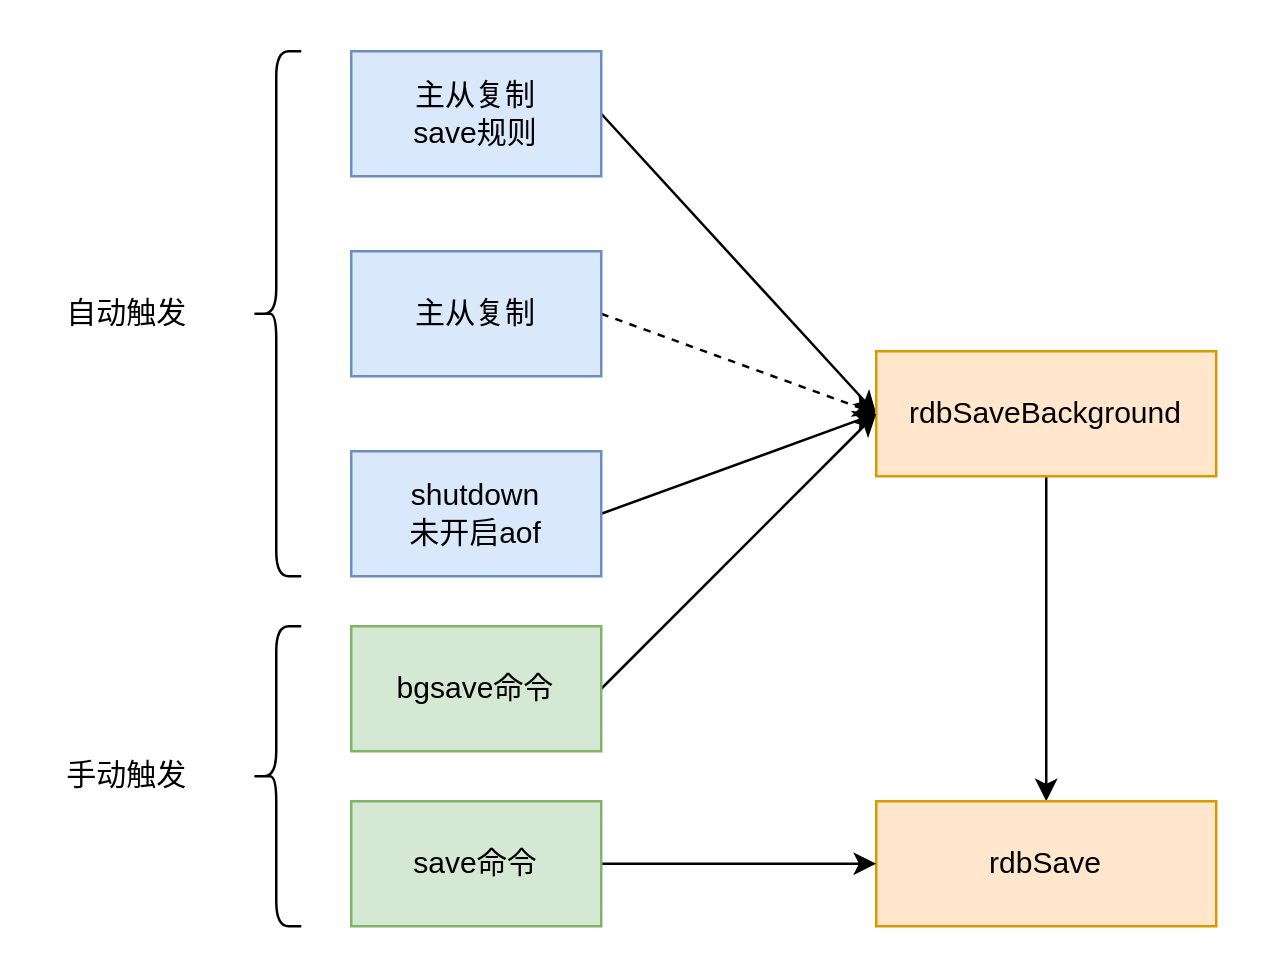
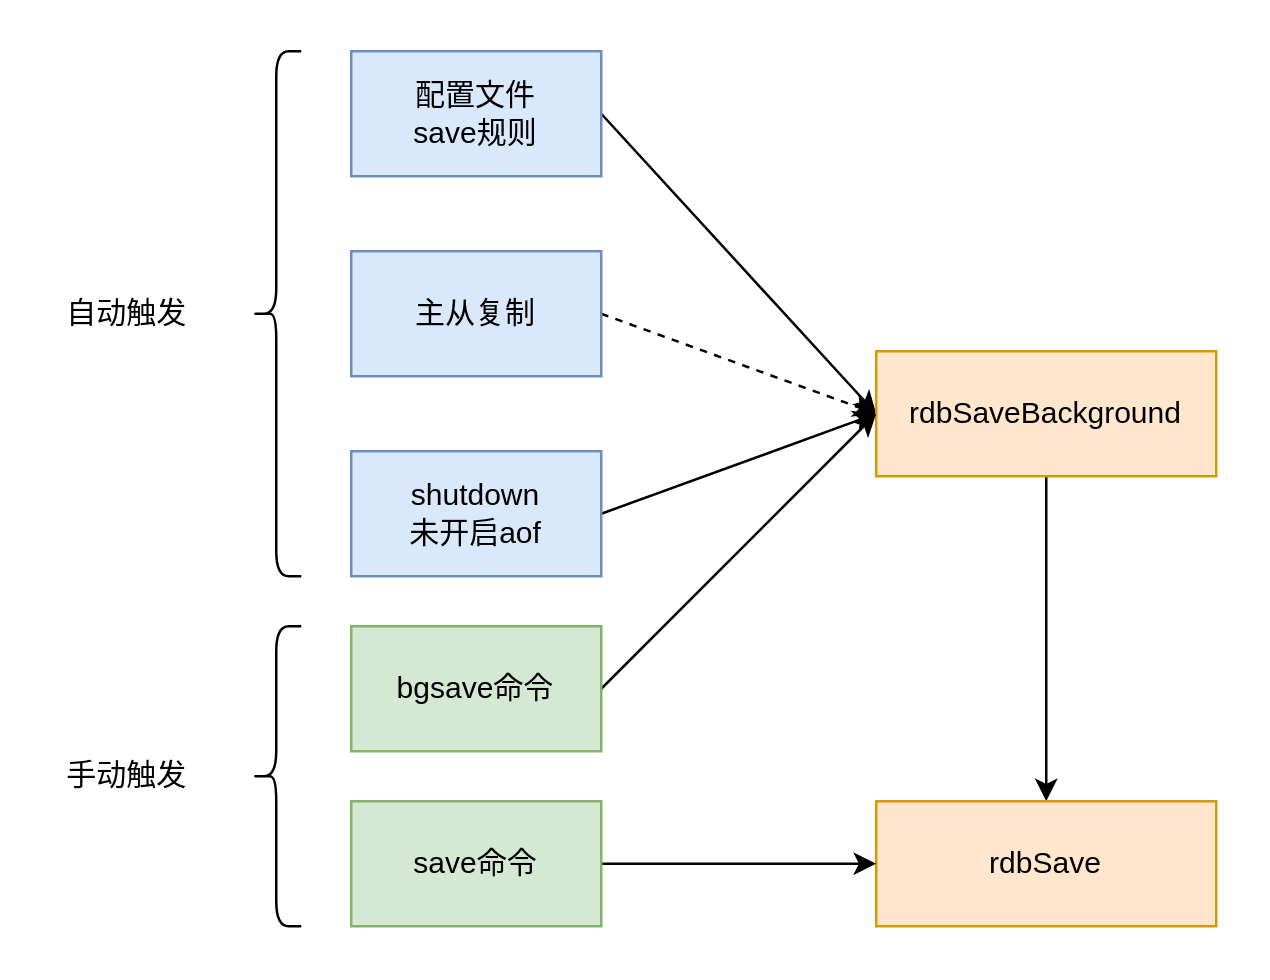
  <mxCell id="0" />
  <mxCell id="1" parent="0" />
  <mxCell id="2" style="rounded=0;orthogonalLoop=1;jettySize=auto;html=1;exitX=1;exitY=0.5;exitDx=0;exitDy=0;entryX=0;entryY=0.5;entryDx=0;entryDy=0;" edge="1" parent="1" source="3" target="9"><mxGeometry relative="1" as="geometry" /></mxCell>
- <mxCell id="3" value="主从复制&lt;br&gt;save规则" style="rounded=0;whiteSpace=wrap;html=1;fillColor=#dae8fc;strokeColor=#6c8ebf;" vertex="1" parent="1"><mxGeometry x="140" y="20" width="100" height="50" as="geometry" /></mxCell>
+ <mxCell id="3" value="配置文件&lt;br&gt;save规则" style="rounded=0;whiteSpace=wrap;html=1;fillColor=#dae8fc;strokeColor=#6c8ebf;" vertex="1" parent="1"><mxGeometry x="140" y="20" width="100" height="50" as="geometry" /></mxCell>
  <mxCell id="4" style="edgeStyle=none;rounded=0;orthogonalLoop=1;jettySize=auto;html=1;exitX=1;exitY=0.5;exitDx=0;exitDy=0;entryX=0;entryY=0.5;entryDx=0;entryDy=0;dashed=1;" edge="1" parent="1" source="5" target="9"><mxGeometry relative="1" as="geometry" /></mxCell>
  <mxCell id="5" value="主从复制" style="rounded=0;whiteSpace=wrap;html=1;fillColor=#dae8fc;strokeColor=#6c8ebf;" vertex="1" parent="1"><mxGeometry x="140" y="100" width="100" height="50" as="geometry" /></mxCell>
  <mxCell id="6" style="edgeStyle=none;rounded=0;orthogonalLoop=1;jettySize=auto;html=1;exitX=1;exitY=0.5;exitDx=0;exitDy=0;entryX=0;entryY=0.5;entryDx=0;entryDy=0;" edge="1" parent="1" source="7" target="9"><mxGeometry relative="1" as="geometry" /></mxCell>
  <mxCell id="7" value="shutdown&lt;br&gt;未开启aof" style="rounded=0;whiteSpace=wrap;html=1;fillColor=#dae8fc;strokeColor=#6c8ebf;" vertex="1" parent="1"><mxGeometry x="140" y="180" width="100" height="50" as="geometry" /></mxCell>
  <mxCell id="8" style="edgeStyle=none;rounded=0;orthogonalLoop=1;jettySize=auto;html=1;exitX=0.5;exitY=1;exitDx=0;exitDy=0;entryX=0.5;entryY=0;entryDx=0;entryDy=0;" edge="1" parent="1" source="9" target="10"><mxGeometry relative="1" as="geometry" /></mxCell>
  <mxCell id="9" value="&lt;pre&gt;&lt;font face=&quot;Helvetica&quot;&gt;rdbSaveBackground&lt;/font&gt;&lt;/pre&gt;" style="rounded=0;whiteSpace=wrap;html=1;fillColor=#ffe6cc;strokeColor=#d79b00;" vertex="1" parent="1"><mxGeometry x="350" y="140" width="136" height="50" as="geometry" /></mxCell>
  <mxCell id="10" value="rdbSave" style="rounded=0;whiteSpace=wrap;html=1;fillColor=#ffe6cc;strokeColor=#d79b00;" vertex="1" parent="1"><mxGeometry x="350" y="320" width="136" height="50" as="geometry" /></mxCell>
  <mxCell id="11" style="edgeStyle=none;rounded=0;orthogonalLoop=1;jettySize=auto;html=1;exitX=1;exitY=0.5;exitDx=0;exitDy=0;entryX=0;entryY=0.5;entryDx=0;entryDy=0;" edge="1" parent="1" source="12" target="9"><mxGeometry relative="1" as="geometry" /></mxCell>
  <mxCell id="12" value="bgsave命令" style="rounded=0;whiteSpace=wrap;html=1;fillColor=#d5e8d4;strokeColor=#82b366;" vertex="1" parent="1"><mxGeometry x="140" y="250" width="100" height="50" as="geometry" /></mxCell>
  <mxCell id="13" style="edgeStyle=orthogonalEdgeStyle;rounded=0;orthogonalLoop=1;jettySize=auto;html=1;exitX=1;exitY=0.5;exitDx=0;exitDy=0;entryX=0;entryY=0.5;entryDx=0;entryDy=0;" edge="1" parent="1" source="14" target="10"><mxGeometry relative="1" as="geometry" /></mxCell>
  <mxCell id="14" value="save命令" style="rounded=0;whiteSpace=wrap;html=1;fillColor=#d5e8d4;strokeColor=#82b366;" vertex="1" parent="1"><mxGeometry x="140" y="320" width="100" height="50" as="geometry" /></mxCell>
  <mxCell id="15" value="" style="shape=curlyBracket;whiteSpace=wrap;html=1;rounded=1;" vertex="1" parent="1"><mxGeometry x="100" y="20" width="20" height="210" as="geometry" /></mxCell>
  <mxCell id="16" value="自动触发" style="text;html=1;align=center;verticalAlign=middle;resizable=0;points=[];autosize=1;strokeColor=none;fillColor=none;" vertex="1" parent="1"><mxGeometry x="20" y="115" width="60" height="20" as="geometry" /></mxCell>
  <mxCell id="17" value="" style="shape=curlyBracket;whiteSpace=wrap;html=1;rounded=1;" vertex="1" parent="1"><mxGeometry x="100" y="250" width="20" height="120" as="geometry" /></mxCell>
  <mxCell id="18" value="手动触发" style="text;html=1;align=center;verticalAlign=middle;resizable=0;points=[];autosize=1;strokeColor=none;fillColor=none;" vertex="1" parent="1"><mxGeometry x="20" y="300" width="60" height="20" as="geometry" /></mxCell>
